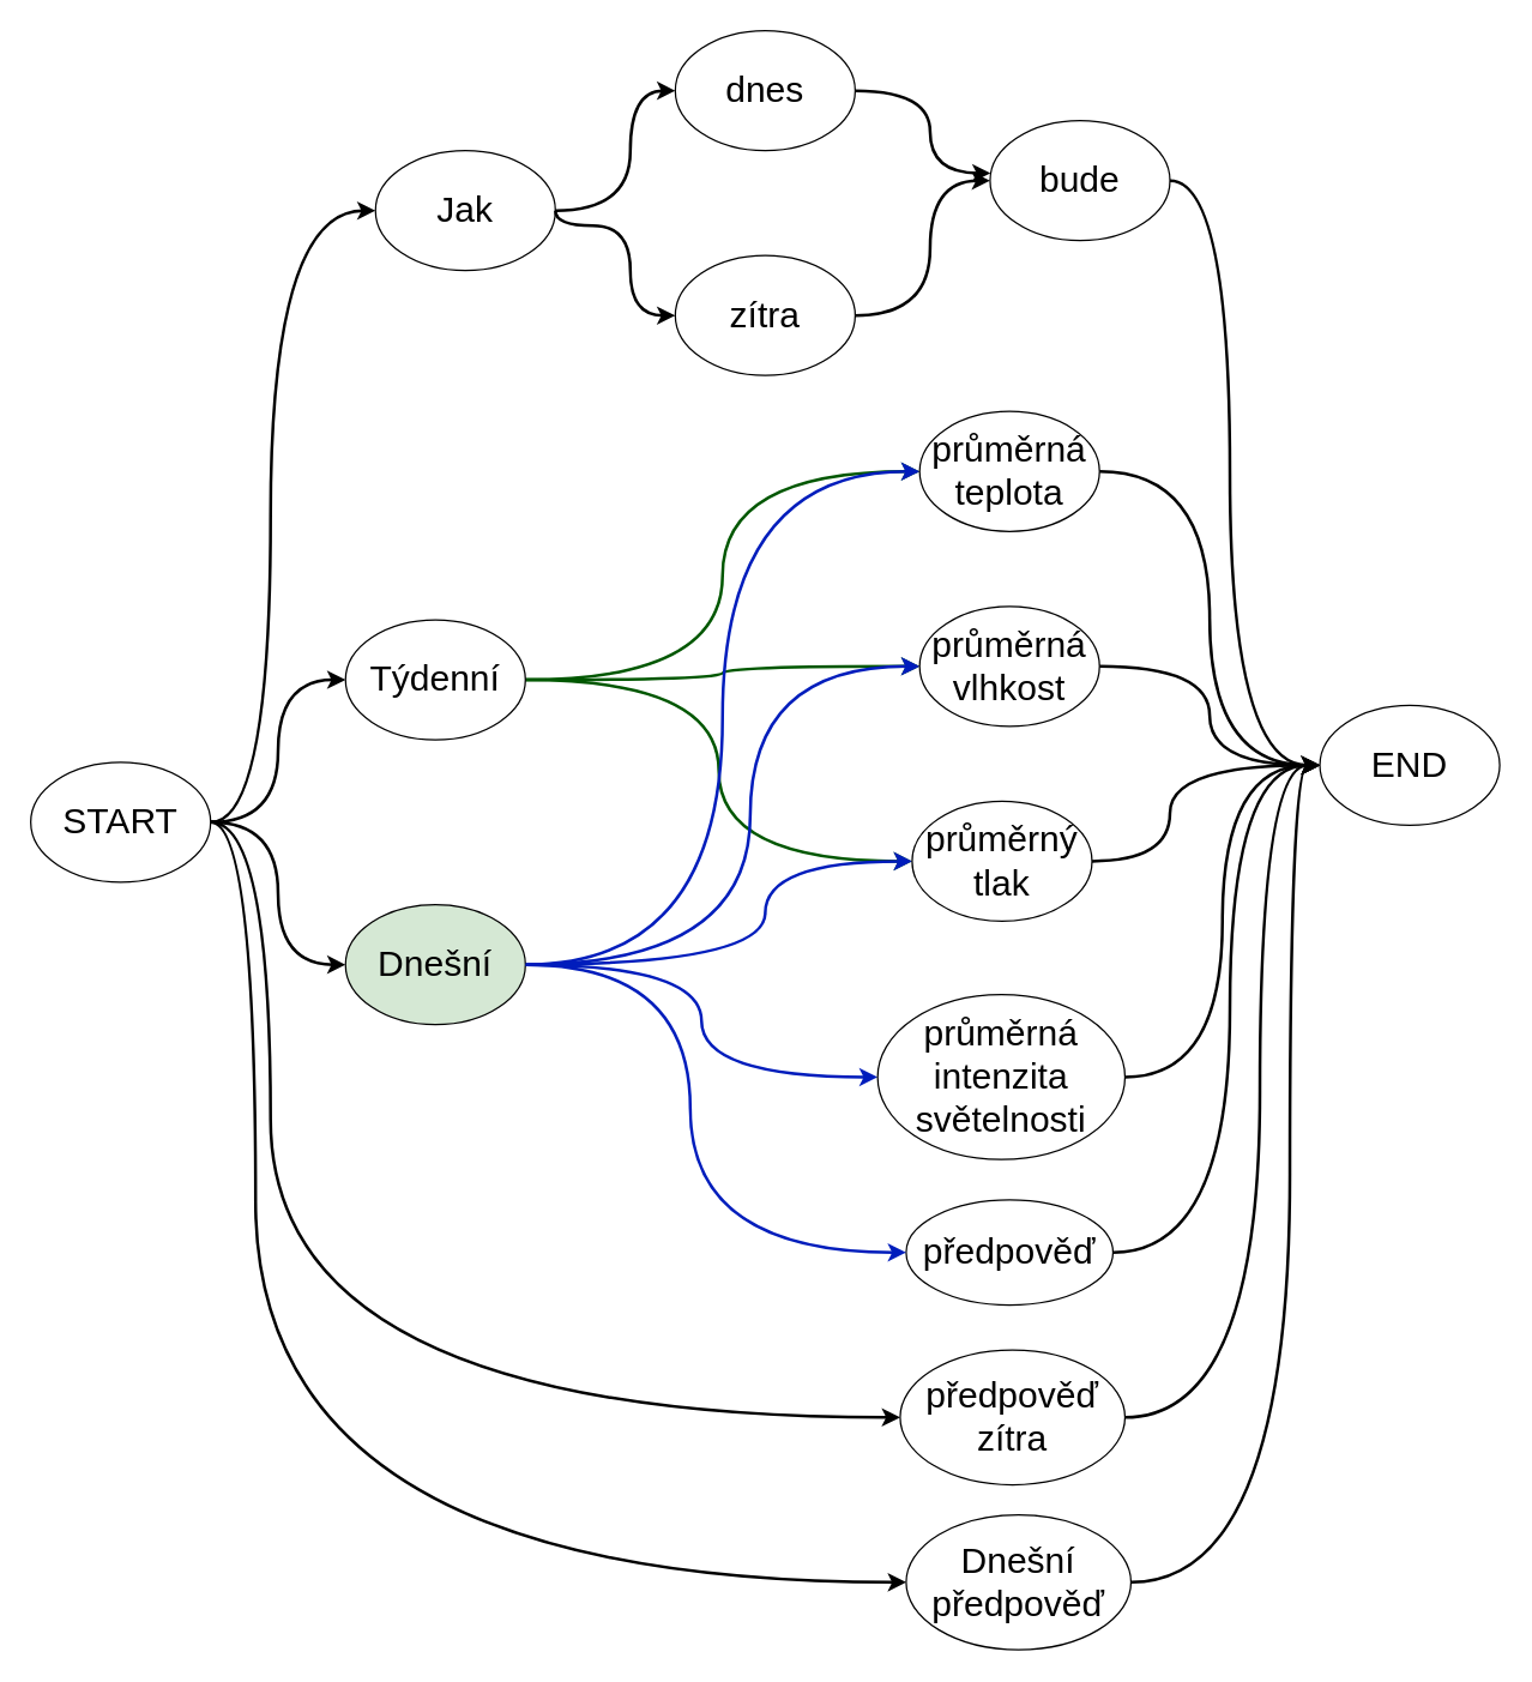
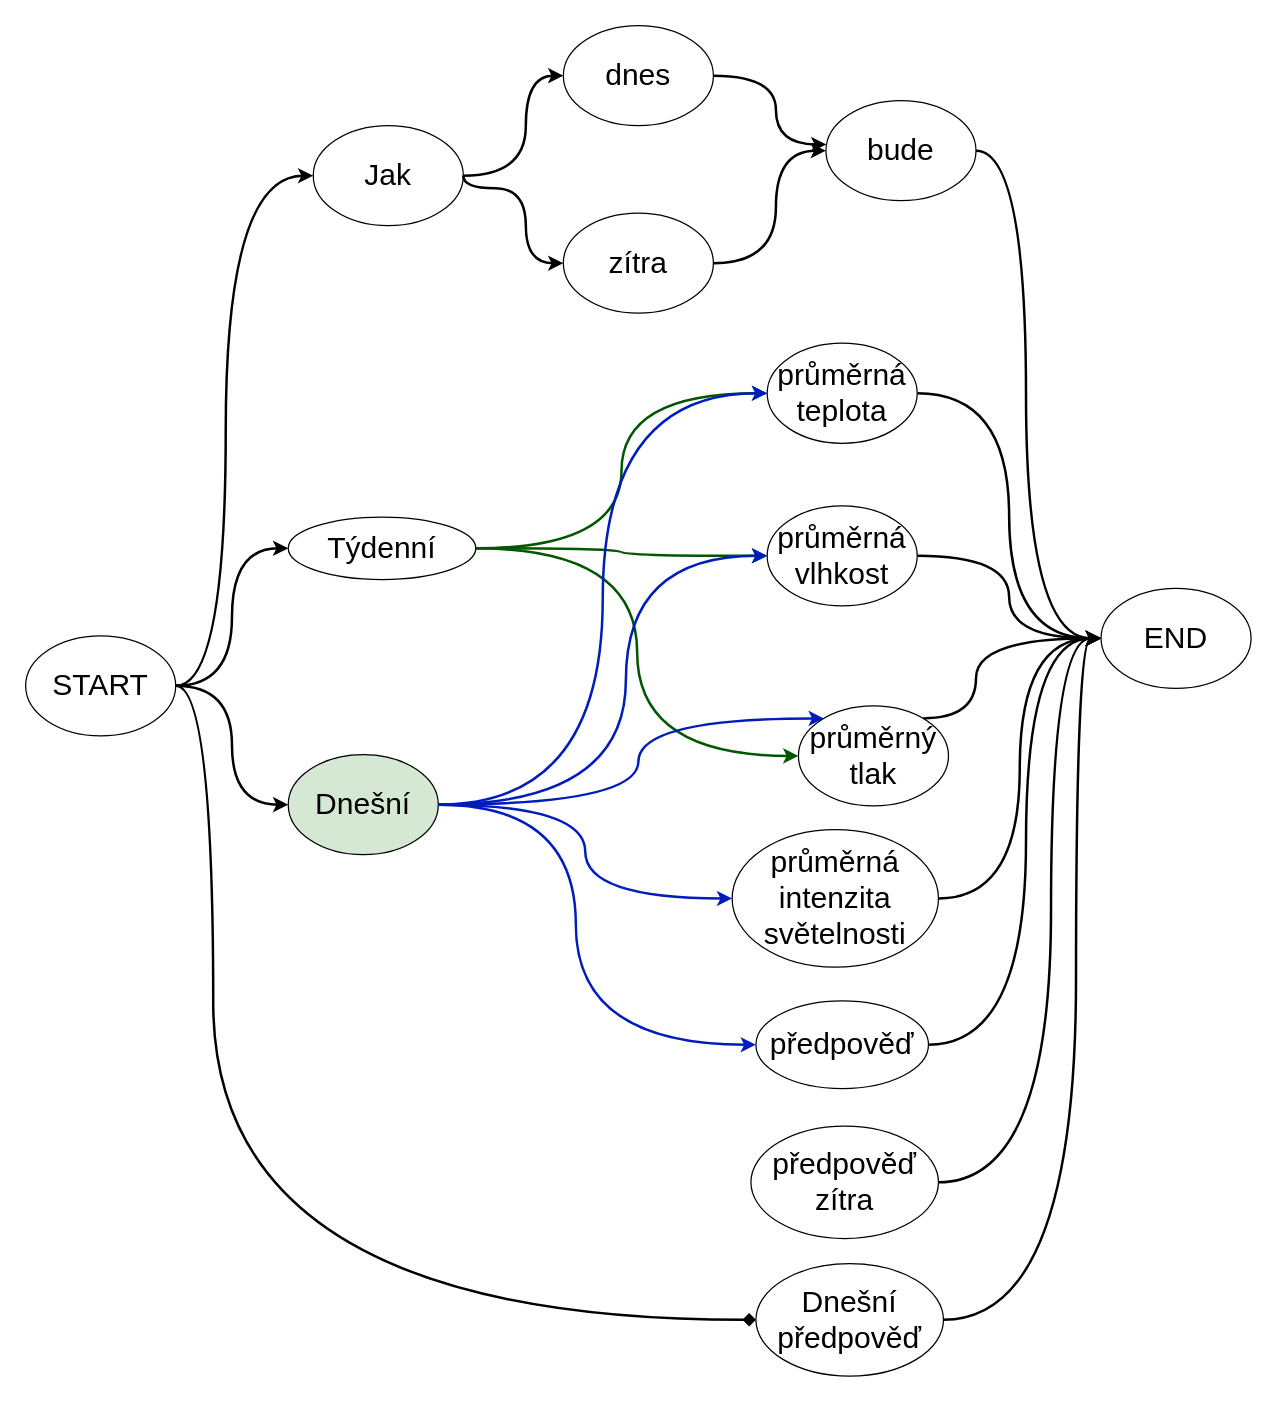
  <mxCell id="0" />
  <mxCell id="1" parent="0" />
  <mxCell id="2" style="edgeStyle=orthogonalEdgeStyle;curved=1;rounded=0;orthogonalLoop=1;jettySize=auto;html=1;entryX=0;entryY=0.5;entryDx=0;entryDy=0;fontSize=24;strokeWidth=2;" edge="1" parent="1" source="4" target="9"><mxGeometry relative="1" as="geometry" /></mxCell>
  <mxCell id="3" style="edgeStyle=orthogonalEdgeStyle;curved=1;rounded=0;orthogonalLoop=1;jettySize=auto;html=1;entryX=0;entryY=0.5;entryDx=0;entryDy=0;fontSize=24;strokeWidth=2;" edge="1" parent="1" source="4" target="14"><mxGeometry relative="1" as="geometry" /></mxCell>
  <mxCell id="4" value="START" style="ellipse;whiteSpace=wrap;html=1;fontSize=24;" vertex="1" parent="1"><mxGeometry x="20" y="508" width="120" height="80" as="geometry" /></mxCell>
  <mxCell id="5" value="END" style="ellipse;whiteSpace=wrap;html=1;fontSize=24;" vertex="1" parent="1"><mxGeometry x="880" y="470" width="120" height="80" as="geometry" /></mxCell>
  <mxCell id="6" style="edgeStyle=orthogonalEdgeStyle;curved=1;rounded=0;orthogonalLoop=1;jettySize=auto;html=1;entryX=0;entryY=0.5;entryDx=0;entryDy=0;fontSize=24;fillColor=#008a00;strokeColor=#005700;strokeWidth=2;" edge="1" parent="1" source="9" target="16"><mxGeometry relative="1" as="geometry" /></mxCell>
  <mxCell id="7" style="edgeStyle=orthogonalEdgeStyle;curved=1;rounded=0;orthogonalLoop=1;jettySize=auto;html=1;entryX=0;entryY=0.5;entryDx=0;entryDy=0;fontSize=24;fillColor=#008a00;strokeColor=#005700;strokeWidth=2;" edge="1" parent="1" source="9" target="20"><mxGeometry relative="1" as="geometry" /></mxCell>
  <mxCell id="8" style="edgeStyle=orthogonalEdgeStyle;curved=1;rounded=0;orthogonalLoop=1;jettySize=auto;html=1;entryX=0;entryY=0.5;entryDx=0;entryDy=0;fontSize=24;fillColor=#008a00;strokeColor=#005700;strokeWidth=2;" edge="1" parent="1" source="9" target="18"><mxGeometry relative="1" as="geometry" /></mxCell>
- <mxCell id="9" value="Týdenní" style="ellipse;whiteSpace=wrap;html=1;fontSize=24;" vertex="1" parent="1"><mxGeometry x="230" y="413" width="120" height="80" as="geometry" /></mxCell>
+ <mxCell id="9" value="Týdenní" style="ellipse;whiteSpace=wrap;html=1;fontSize=24;" vertex="1" parent="1"><mxGeometry x="230" y="413" width="150" height="50" as="geometry" /></mxCell>
  <mxCell id="10" style="edgeStyle=orthogonalEdgeStyle;curved=1;rounded=0;orthogonalLoop=1;jettySize=auto;html=1;entryX=0;entryY=0.5;entryDx=0;entryDy=0;fontSize=24;strokeWidth=2;fillColor=#0050ef;strokeColor=#001DBC;" edge="1" parent="1" source="14" target="16"><mxGeometry relative="1" as="geometry" /></mxCell>
  <mxCell id="11" style="edgeStyle=orthogonalEdgeStyle;curved=1;rounded=0;orthogonalLoop=1;jettySize=auto;html=1;entryX=0;entryY=0.5;entryDx=0;entryDy=0;fontSize=24;strokeWidth=2;fillColor=#0050ef;strokeColor=#001DBC;" edge="1" parent="1" source="14" target="18"><mxGeometry relative="1" as="geometry"><Array as="points"><mxPoint x="500" y="643" /><mxPoint x="500" y="444" /></Array></mxGeometry></mxCell>
  <mxCell id="12" style="edgeStyle=orthogonalEdgeStyle;curved=1;rounded=0;orthogonalLoop=1;jettySize=auto;html=1;fontSize=24;strokeWidth=2;fillColor=#0050ef;strokeColor=#001DBC;" edge="1" parent="1" source="14" target="20"><mxGeometry relative="1" as="geometry"><Array as="points"><mxPoint x="510" y="643" /><mxPoint x="510" y="574" /></Array></mxGeometry></mxCell>
  <mxCell id="13" style="edgeStyle=orthogonalEdgeStyle;curved=1;rounded=0;orthogonalLoop=1;jettySize=auto;html=1;entryX=0;entryY=0.5;entryDx=0;entryDy=0;fontSize=24;strokeWidth=2;fillColor=#0050ef;strokeColor=#001DBC;" edge="1" parent="1" source="14" target="22"><mxGeometry relative="1" as="geometry" /></mxCell>
  <mxCell id="14" value="Dnešní" style="ellipse;whiteSpace=wrap;html=1;fontSize=24;fillColor=#d5e8d4;" vertex="1" parent="1"><mxGeometry x="230" y="603" width="120" height="80" as="geometry" /></mxCell>
  <mxCell id="15" style="edgeStyle=orthogonalEdgeStyle;curved=1;rounded=0;orthogonalLoop=1;jettySize=auto;html=1;entryX=0;entryY=0.5;entryDx=0;entryDy=0;fontSize=24;strokeWidth=2;" edge="1" parent="1" source="16" target="5"><mxGeometry relative="1" as="geometry" /></mxCell>
  <mxCell id="16" value="průměrná teplota" style="ellipse;whiteSpace=wrap;html=1;fontSize=24;" vertex="1" parent="1"><mxGeometry x="613" y="274" width="120" height="80" as="geometry" /></mxCell>
  <mxCell id="17" style="edgeStyle=orthogonalEdgeStyle;curved=1;rounded=0;orthogonalLoop=1;jettySize=auto;html=1;entryX=0;entryY=0.5;entryDx=0;entryDy=0;fontSize=24;strokeWidth=2;" edge="1" parent="1" source="18" target="5"><mxGeometry relative="1" as="geometry" /></mxCell>
  <mxCell id="18" value="průměrná vlhkost" style="ellipse;whiteSpace=wrap;html=1;fontSize=24;" vertex="1" parent="1"><mxGeometry x="613" y="404" width="120" height="80" as="geometry" /></mxCell>
  <mxCell id="19" style="edgeStyle=orthogonalEdgeStyle;curved=1;rounded=0;orthogonalLoop=1;jettySize=auto;html=1;fontSize=24;strokeWidth=2;entryX=0;entryY=0.5;entryDx=0;entryDy=0;" edge="1" parent="1" source="20" target="5"><mxGeometry relative="1" as="geometry"><mxPoint x="840" y="514" as="targetPoint" /><Array as="points"><mxPoint x="780" y="574" /><mxPoint x="780" y="510" /></Array></mxGeometry></mxCell>
- <mxCell id="20" value="průměrný tlak" style="ellipse;whiteSpace=wrap;html=1;fontSize=24;" vertex="1" parent="1"><mxGeometry x="608" y="534" width="120" height="80" as="geometry" /></mxCell>
+ <mxCell id="20" value="průměrný tlak" style="ellipse;whiteSpace=wrap;html=1;fontSize=24;" vertex="1" parent="1"><mxGeometry x="638" y="564" width="120" height="80" as="geometry" /></mxCell>
  <mxCell id="21" style="edgeStyle=orthogonalEdgeStyle;curved=1;rounded=0;orthogonalLoop=1;jettySize=auto;html=1;entryX=0;entryY=0.5;entryDx=0;entryDy=0;fontSize=24;strokeWidth=2;" edge="1" parent="1" source="22" target="5"><mxGeometry relative="1" as="geometry" /></mxCell>
  <mxCell id="22" value="průměrná intenzita světelnosti" style="ellipse;whiteSpace=wrap;html=1;fontSize=24;" vertex="1" parent="1"><mxGeometry x="585" y="663" width="165" height="110" as="geometry" /></mxCell>
  <mxCell id="23" value="předpověď" style="ellipse;whiteSpace=wrap;html=1;fontSize=24;" vertex="1" parent="1"><mxGeometry x="604" y="800" width="138" height="70" as="geometry" /></mxCell>
  <mxCell id="24" style="edgeStyle=orthogonalEdgeStyle;curved=1;rounded=0;orthogonalLoop=1;jettySize=auto;html=1;entryX=0;entryY=0.5;entryDx=0;entryDy=0;fontSize=24;strokeWidth=2;exitX=1;exitY=0.5;exitDx=0;exitDy=0;fillColor=#0050ef;strokeColor=#001DBC;" edge="1" parent="1" source="14" target="23"><mxGeometry relative="1" as="geometry"><mxPoint x="360" y="653" as="sourcePoint" /><mxPoint x="595" y="728" as="targetPoint" /><Array as="points"><mxPoint x="460" y="643" /><mxPoint x="460" y="835" /></Array></mxGeometry></mxCell>
  <mxCell id="25" style="edgeStyle=orthogonalEdgeStyle;curved=1;rounded=0;orthogonalLoop=1;jettySize=auto;html=1;entryX=0;entryY=0.5;entryDx=0;entryDy=0;fontSize=24;strokeWidth=2;exitX=1;exitY=0.5;exitDx=0;exitDy=0;" edge="1" parent="1" source="23" target="5"><mxGeometry relative="1" as="geometry"><mxPoint x="760" y="728" as="sourcePoint" /><mxPoint x="850" y="524" as="targetPoint" /><Array as="points"><mxPoint x="820" y="835" /><mxPoint x="820" y="510" /></Array></mxGeometry></mxCell>
  <mxCell id="26" value="předpověď zítra" style="ellipse;whiteSpace=wrap;html=1;fontSize=24;" vertex="1" parent="1"><mxGeometry x="600" y="900" width="150" height="90" as="geometry" /></mxCell>
- <mxCell id="27" style="edgeStyle=orthogonalEdgeStyle;curved=1;rounded=0;orthogonalLoop=1;jettySize=auto;html=1;entryX=0;entryY=0.5;entryDx=0;entryDy=0;fontSize=24;strokeWidth=2;exitX=1;exitY=0.5;exitDx=0;exitDy=0;" edge="1" parent="1" source="4" target="26"><mxGeometry relative="1" as="geometry"><mxPoint x="150" y="558" as="sourcePoint" /><mxPoint x="240" y="653" as="targetPoint" /><Array as="points"><mxPoint x="180" y="548" /><mxPoint x="180" y="945" /></Array></mxGeometry></mxCell>
  <mxCell id="28" style="edgeStyle=orthogonalEdgeStyle;curved=1;rounded=0;orthogonalLoop=1;jettySize=auto;html=1;fontSize=24;strokeWidth=2;exitX=1;exitY=0.5;exitDx=0;exitDy=0;entryX=0;entryY=0.5;entryDx=0;entryDy=0;" edge="1" parent="1" source="26" target="5"><mxGeometry relative="1" as="geometry"><mxPoint x="752" y="845" as="sourcePoint" /><mxPoint x="840" y="510" as="targetPoint" /><Array as="points"><mxPoint x="840" y="945" /><mxPoint x="840" y="510" /></Array></mxGeometry></mxCell>
  <mxCell id="29" value="Jak" style="ellipse;whiteSpace=wrap;html=1;fontSize=24;" vertex="1" parent="1"><mxGeometry x="250" y="100" width="120" height="80" as="geometry" /></mxCell>
  <mxCell id="30" value="dnes" style="ellipse;whiteSpace=wrap;html=1;fontSize=24;" vertex="1" parent="1"><mxGeometry x="450" y="20" width="120" height="80" as="geometry" /></mxCell>
  <mxCell id="31" value="zítra" style="ellipse;whiteSpace=wrap;html=1;fontSize=24;" vertex="1" parent="1"><mxGeometry x="450" y="170" width="120" height="80" as="geometry" /></mxCell>
  <mxCell id="32" value="bude" style="ellipse;whiteSpace=wrap;html=1;fontSize=24;" vertex="1" parent="1"><mxGeometry x="660" y="80" width="120" height="80" as="geometry" /></mxCell>
  <mxCell id="33" style="edgeStyle=orthogonalEdgeStyle;curved=1;rounded=0;orthogonalLoop=1;jettySize=auto;html=1;entryX=0;entryY=0.5;entryDx=0;entryDy=0;fontSize=24;strokeWidth=2;exitX=1;exitY=0.5;exitDx=0;exitDy=0;" edge="1" parent="1" source="4" target="29"><mxGeometry relative="1" as="geometry"><mxPoint x="150" y="558" as="sourcePoint" /><mxPoint x="240" y="463" as="targetPoint" /><Array as="points"><mxPoint x="180" y="548" /><mxPoint x="180" y="140" /></Array></mxGeometry></mxCell>
  <mxCell id="34" style="edgeStyle=orthogonalEdgeStyle;curved=1;rounded=0;orthogonalLoop=1;jettySize=auto;html=1;entryX=0;entryY=0.5;entryDx=0;entryDy=0;fontSize=24;strokeWidth=2;exitX=1;exitY=0.5;exitDx=0;exitDy=0;" edge="1" parent="1" source="29" target="30"><mxGeometry relative="1" as="geometry"><mxPoint x="380" y="274" as="sourcePoint" /><mxPoint x="490" y="-134" as="targetPoint" /><Array as="points"><mxPoint x="420" y="140" /><mxPoint x="420" y="60" /></Array></mxGeometry></mxCell>
  <mxCell id="35" style="edgeStyle=orthogonalEdgeStyle;curved=1;rounded=0;orthogonalLoop=1;jettySize=auto;html=1;entryX=0;entryY=0.5;entryDx=0;entryDy=0;fontSize=24;strokeWidth=2;" edge="1" parent="1" target="31"><mxGeometry relative="1" as="geometry"><mxPoint x="370" y="140" as="sourcePoint" /><mxPoint x="460" y="70" as="targetPoint" /><Array as="points"><mxPoint x="370" y="150" /><mxPoint x="420" y="150" /><mxPoint x="420" y="210" /></Array></mxGeometry></mxCell>
  <mxCell id="36" style="edgeStyle=orthogonalEdgeStyle;curved=1;rounded=0;orthogonalLoop=1;jettySize=auto;html=1;entryX=0;entryY=0.5;entryDx=0;entryDy=0;fontSize=24;strokeWidth=2;exitX=1;exitY=0.5;exitDx=0;exitDy=0;" edge="1" parent="1" source="31" target="32"><mxGeometry relative="1" as="geometry"><mxPoint x="620" y="150" as="sourcePoint" /><mxPoint x="700" y="220" as="targetPoint" /><Array as="points"><mxPoint x="620" y="210" /><mxPoint x="620" y="120" /></Array></mxGeometry></mxCell>
  <mxCell id="37" style="edgeStyle=orthogonalEdgeStyle;curved=1;rounded=0;orthogonalLoop=1;jettySize=auto;html=1;entryX=0.003;entryY=0.438;entryDx=0;entryDy=0;fontSize=24;strokeWidth=2;exitX=1;exitY=0.5;exitDx=0;exitDy=0;entryPerimeter=0;" edge="1" parent="1" target="32"><mxGeometry relative="1" as="geometry"><mxPoint x="570" y="60" as="sourcePoint" /><mxPoint x="660" y="-30" as="targetPoint" /><Array as="points"><mxPoint x="620" y="60" /><mxPoint x="620" y="115" /></Array></mxGeometry></mxCell>
  <mxCell id="38" style="edgeStyle=orthogonalEdgeStyle;curved=1;rounded=0;orthogonalLoop=1;jettySize=auto;html=1;fontSize=24;strokeWidth=2;exitX=1;exitY=0.5;exitDx=0;exitDy=0;" edge="1" parent="1" source="32"><mxGeometry relative="1" as="geometry"><mxPoint x="840" y="160" as="sourcePoint" /><mxPoint x="880" y="510" as="targetPoint" /><Array as="points"><mxPoint x="820" y="120" /><mxPoint x="820" y="510" /></Array></mxGeometry></mxCell>
  <mxCell id="39" value="Dnešní předpověď" style="ellipse;whiteSpace=wrap;html=1;fontSize=24;" vertex="1" parent="1"><mxGeometry x="604" y="1010" width="150" height="90" as="geometry" /></mxCell>
- <mxCell id="40" style="edgeStyle=orthogonalEdgeStyle;curved=1;rounded=0;orthogonalLoop=1;jettySize=auto;html=1;entryX=0;entryY=0.5;entryDx=0;entryDy=0;fontSize=24;strokeWidth=2;exitX=1;exitY=0.5;exitDx=0;exitDy=0;" edge="1" parent="1" source="4" target="39"><mxGeometry relative="1" as="geometry"><mxPoint x="150" y="558" as="sourcePoint" /><mxPoint x="610" y="955" as="targetPoint" /><Array as="points"><mxPoint x="170" y="548" /><mxPoint x="170" y="1055" /></Array></mxGeometry></mxCell>
+ <mxCell id="40" style="edgeStyle=orthogonalEdgeStyle;curved=1;rounded=0;orthogonalLoop=1;jettySize=auto;html=1;entryX=0;entryY=0.5;entryDx=0;entryDy=0;fontSize=24;strokeWidth=2;exitX=1;exitY=0.5;exitDx=0;exitDy=0;endArrow=diamond;" edge="1" parent="1" source="4" target="39"><mxGeometry relative="1" as="geometry"><mxPoint x="150" y="558" as="sourcePoint" /><mxPoint x="610" y="955" as="targetPoint" /><Array as="points"><mxPoint x="170" y="548" /><mxPoint x="170" y="1055" /></Array></mxGeometry></mxCell>
  <mxCell id="41" style="edgeStyle=orthogonalEdgeStyle;curved=1;rounded=0;orthogonalLoop=1;jettySize=auto;html=1;entryX=0;entryY=0.5;entryDx=0;entryDy=0;fontSize=24;strokeWidth=2;exitX=1;exitY=0.5;exitDx=0;exitDy=0;" edge="1" parent="1" source="39" target="5"><mxGeometry relative="1" as="geometry"><mxPoint x="790" y="1070" as="sourcePoint" /><mxPoint x="880" y="1165" as="targetPoint" /><Array as="points"><mxPoint x="860" y="1055" /><mxPoint x="860" y="510" /></Array></mxGeometry></mxCell>
